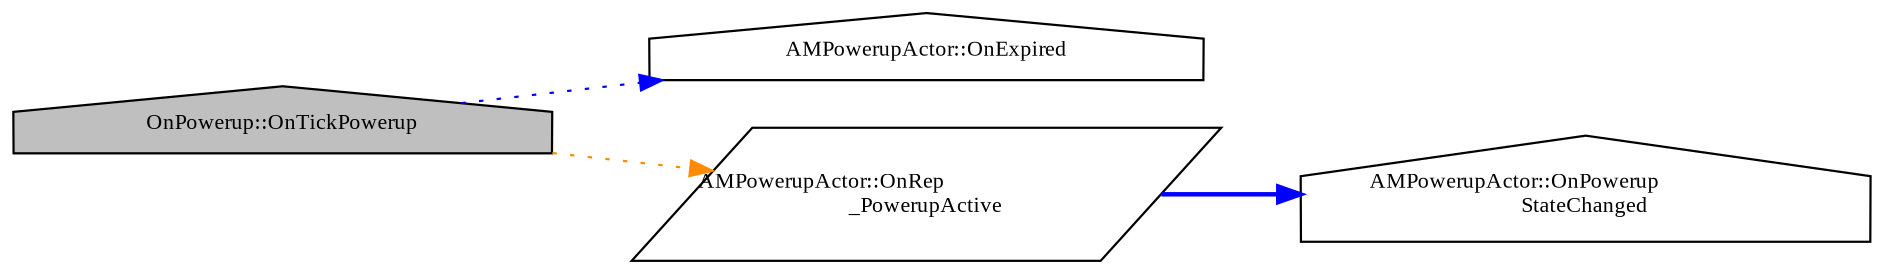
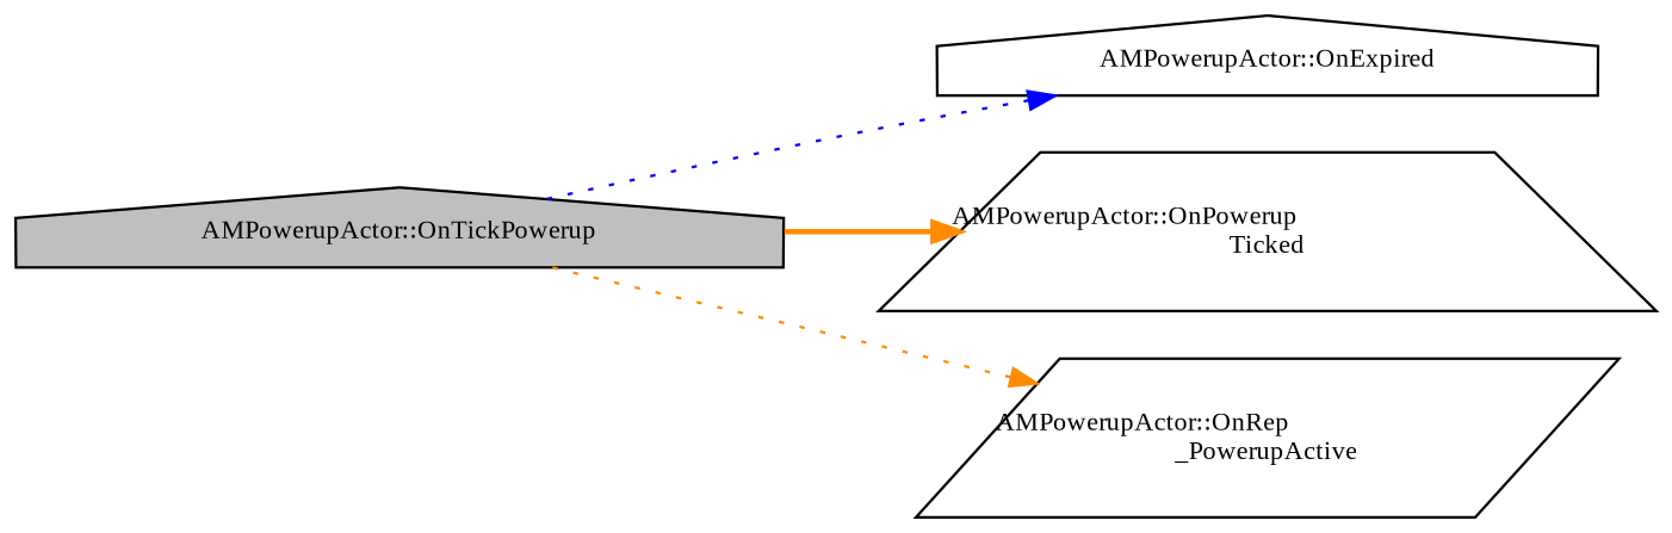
  digraph {
    fontname="Liberation Serif"
    rankdir=LR
    node [color=black fillcolor=white fontname="Liberation Serif" fontsize=10 shape=house style=filled]
    edge [color=blue fontname="Liberation Serif" fontsize=10 labelfontname=Helvetica labelfontsize=10 style=dotted]
-   n1 [fillcolor=grey75 fontcolor=black height=0.2 label="OnPowerup::OnTickPowerup" width=0.4]
+   n1 [fillcolor=grey75 fontcolor=black height=0.2 label="AMPowerupActor::OnTickPowerup" width=0.4]
    n2 [height=0.2 label="AMPowerupActor::OnExpired" width=0.4]
+   n3 [height=0.2 label="AMPowerupActor::OnPowerup\lTicked" shape=trapezium width=0.4]
    n4 [height=0.2 label="AMPowerupActor::OnRep\l_PowerupActive" shape=parallelogram width=0.4]
-   n5 [height=0.2 label="AMPowerupActor::OnPowerup\lStateChanged" width=0.4]
    n1 -> n2
+   n1 -> n3 [color=darkorange style=bold]
    n1 -> n4 [color=darkorange]
-   n4 -> n5 [style=bold]
  }
